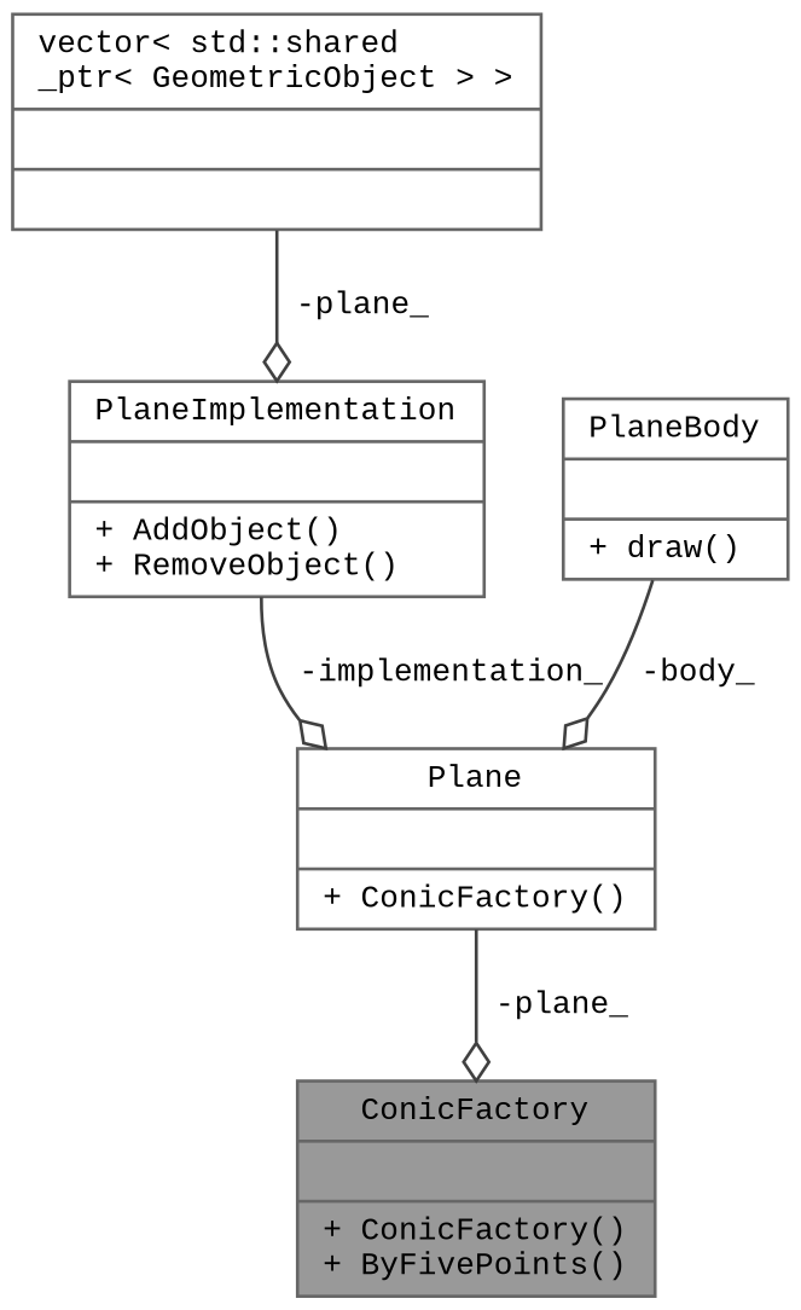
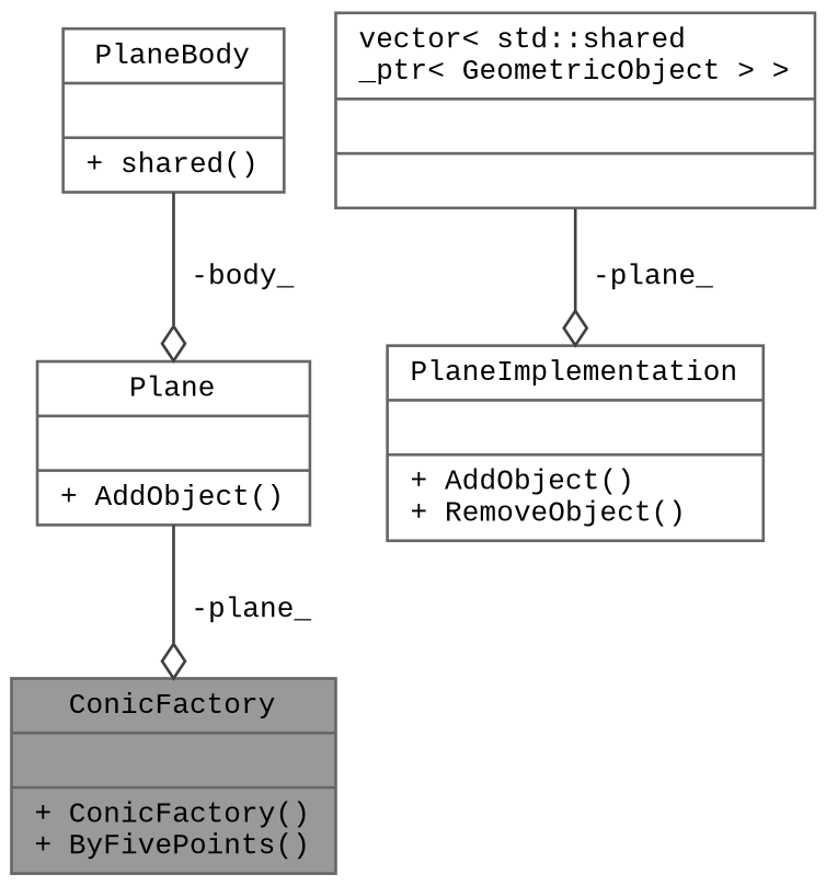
  digraph {
    fontname="Liberation Mono"
    node [color=gray40 fillcolor=white fontname="Liberation Mono" fontsize=10 shape=record style=filled]
    edge [arrowhead=odiamond color=grey25 fontname="Liberation Mono" fontsize=10 labelfontname=Helvetica labelfontsize=10 style=solid]
    n1 [fillcolor=grey60 fontcolor=black height=0.2 label="{ConicFactory\n||+ ConicFactory()\l+ ByFivePoints()\l}" width=0.4]
-   n2 [height=0.2 label="{Plane\n||+ ConicFactory()\l}" width=0.4]
+   n2 [height=0.2 label="{Plane\n||+ AddObject()\l}" width=0.4]
    n3 [height=0.2 label="{PlaneImplementation\n||+ AddObject()\l+ RemoveObject()\l}" width=0.4]
    n4 [height=0.2 label="{vector\< std::shared\l_ptr\< GeometricObject \> \>\n||}" width=0.4]
-   n5 [height=0.2 label="{PlaneBody\n||+ draw()\l}" width=0.4]
+   n5 [height=0.2 label="{PlaneBody\n||+ shared()\l}" width=0.4]
    n2 -> n1 [label=" -plane_"]
-   n3 -> n2 [label=" -implementation_"]
    n4 -> n3 [label=" -plane_"]
    n5 -> n2 [label=" -body_"]
  }
